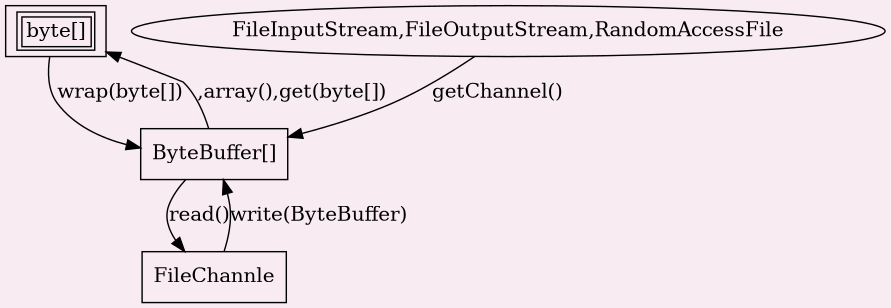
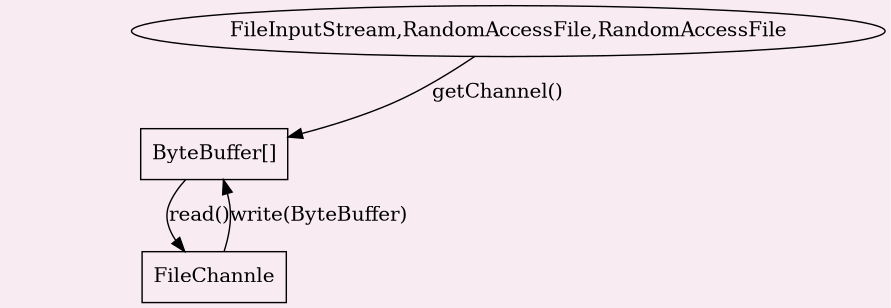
  digraph {
    bgcolor="#f9ebf2"
    node [shape=box]
    edge [dir=forword]
-   n1 [label=<<TABLE CELLSAPCE="0" frame="void"><TR><TD WIDTH="10" HETIGHT="3" FIXEDSIZE="TRUE">byte[]</TD></TR></TABLE>>]
    n2 [label="ByteBuffer[]"]
    n3 [label=FileChannle]
-   n4 [label="FileInputStream,FileOutputStream,RandomAccessFile" shape=""]
-   n1 -> n2 [label="wrap(byte[])"]
-   n2 -> n1 [label=",array(),get(byte[])"]
+   n4 [label="FileInputStream,RandomAccessFile,RandomAccessFile" shape=""]
    n2 -> n3 [label="read()"]
    n3 -> n2 [label="write(ByteBuffer)"]
    n4 -> n2 [label="getChannel()"]
  }
